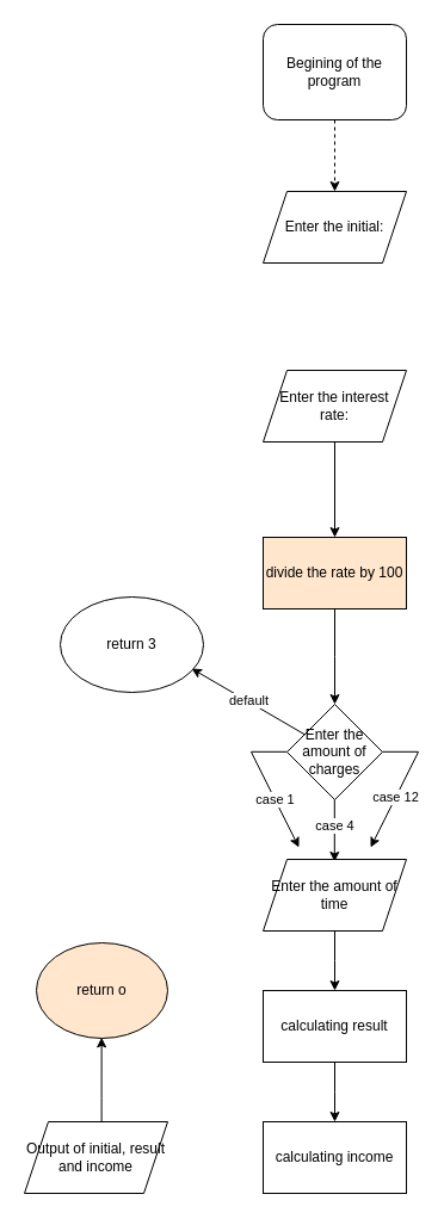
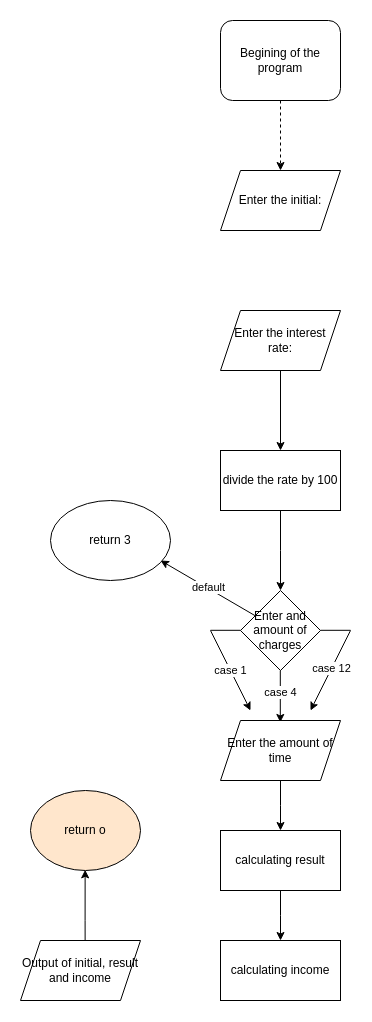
  <mxCell id="0" />
  <mxCell id="1" parent="0" />
  <mxCell id="2" value="" style="edgeStyle=orthogonalEdgeStyle;rounded=0;orthogonalLoop=1;jettySize=auto;html=1;dashed=1;" edge="1" parent="1" source="3" target="4"><mxGeometry relative="1" as="geometry" /></mxCell>
  <mxCell id="3" value="Begining of the program" style="whiteSpace=wrap;html=1;rounded=1;" vertex="1" parent="1"><mxGeometry x="220" y="20" width="120" height="80" as="geometry" /></mxCell>
- <mxCell id="4" value="Enter the initial:" style="shape=parallelogram;perimeter=parallelogramPerimeter;whiteSpace=wrap;html=1;fixedSize=1;" vertex="1" parent="1"><mxGeometry x="220" y="160" width="120" height="60" as="geometry" /></mxCell>
+ <mxCell id="4" value="Enter the initial:" style="shape=parallelogram;perimeter=parallelogramPerimeter;whiteSpace=wrap;html=1;fixedSize=1;" vertex="1" parent="1"><mxGeometry x="220" y="170" width="120" height="60" as="geometry" /></mxCell>
  <mxCell id="5" value="" style="edgeStyle=orthogonalEdgeStyle;rounded=0;orthogonalLoop=1;jettySize=auto;html=1;" edge="1" parent="1"><mxGeometry relative="1" as="geometry"><mxPoint x="240" y="370" as="sourcePoint" /><mxPoint x="280" y="450" as="targetPoint" /><Array as="points"><mxPoint x="280" y="370" /></Array></mxGeometry></mxCell>
  <mxCell id="6" value="Enter the interest rate:" style="shape=parallelogram;perimeter=parallelogramPerimeter;whiteSpace=wrap;html=1;fixedSize=1;" vertex="1" parent="1"><mxGeometry x="220" y="310" width="120" height="60" as="geometry" /></mxCell>
  <mxCell id="7" value="" style="edgeStyle=orthogonalEdgeStyle;rounded=0;orthogonalLoop=1;jettySize=auto;html=1;" edge="1" parent="1" source="8"><mxGeometry relative="1" as="geometry"><mxPoint x="280" y="590" as="targetPoint" /></mxGeometry></mxCell>
- <mxCell id="8" value="divide the rate by 100" style="whiteSpace=wrap;html=1;fillColor=#ffe6cc;" vertex="1" parent="1"><mxGeometry x="220" y="450" width="120" height="60" as="geometry" /></mxCell>
- <mxCell id="9" value="Enter the amount of charges" style="rhombus;whiteSpace=wrap;html=1;" vertex="1" parent="1"><mxGeometry x="240" y="590" width="80" height="80" as="geometry" /></mxCell>
+ <mxCell id="8" value="divide the rate by 100" style="whiteSpace=wrap;html=1;" vertex="1" parent="1"><mxGeometry x="220" y="450" width="120" height="60" as="geometry" /></mxCell>
+ <mxCell id="9" value="Enter and amount of charges" style="rhombus;whiteSpace=wrap;html=1;" vertex="1" parent="1"><mxGeometry x="240" y="590" width="80" height="80" as="geometry" /></mxCell>
  <mxCell id="10" value="" style="endArrow=classic;html=1;rounded=0;" edge="1" parent="1"><mxGeometry width="50" height="50" relative="1" as="geometry"><mxPoint x="279.8" y="670" as="sourcePoint" /><mxPoint x="279.8" y="721.959" as="targetPoint" /></mxGeometry></mxCell>
  <mxCell id="11" value="case 4" style="edgeLabel;html=1;align=center;verticalAlign=middle;resizable=0;points=[];" vertex="1" connectable="0" parent="10"><mxGeometry x="-0.176" relative="1" as="geometry"><mxPoint as="offset" /></mxGeometry></mxCell>
  <mxCell id="12" value="" style="endArrow=none;html=1;rounded=0;" edge="1" parent="1"><mxGeometry width="50" height="50" relative="1" as="geometry"><mxPoint x="240" y="629.8" as="sourcePoint" /><mxPoint x="210" y="629.8" as="targetPoint" /></mxGeometry></mxCell>
  <mxCell id="13" value="" style="endArrow=none;html=1;rounded=0;" edge="1" parent="1"><mxGeometry width="50" height="50" relative="1" as="geometry"><mxPoint x="350" y="629.8" as="sourcePoint" /><mxPoint x="320" y="629.8" as="targetPoint" /></mxGeometry></mxCell>
  <mxCell id="14" value="" style="endArrow=classic;html=1;rounded=0;" edge="1" parent="1"><mxGeometry width="50" height="50" relative="1" as="geometry"><mxPoint x="350" y="630" as="sourcePoint" /><mxPoint x="310" y="710" as="targetPoint" /></mxGeometry></mxCell>
  <mxCell id="15" value="case 12" style="edgeLabel;html=1;align=center;verticalAlign=middle;resizable=0;points=[];" vertex="1" connectable="0" parent="14"><mxGeometry x="-0.053" y="-1" relative="1" as="geometry"><mxPoint as="offset" /></mxGeometry></mxCell>
  <mxCell id="16" value="" style="endArrow=classic;html=1;rounded=0;" edge="1" parent="1"><mxGeometry width="50" height="50" relative="1" as="geometry"><mxPoint x="210" y="630" as="sourcePoint" /><mxPoint x="250" y="710" as="targetPoint" /></mxGeometry></mxCell>
  <mxCell id="17" value="case 1" style="edgeLabel;html=1;align=center;verticalAlign=middle;resizable=0;points=[];" vertex="1" connectable="0" parent="16"><mxGeometry x="-0.011" relative="1" as="geometry"><mxPoint as="offset" /></mxGeometry></mxCell>
  <mxCell id="18" value="" style="endArrow=classic;html=1;rounded=0;" edge="1" parent="1" source="9"><mxGeometry width="50" height="50" relative="1" as="geometry"><mxPoint x="240" y="580" as="sourcePoint" /><mxPoint x="160" y="560" as="targetPoint" /></mxGeometry></mxCell>
  <mxCell id="19" value="default" style="edgeLabel;html=1;align=center;verticalAlign=middle;resizable=0;points=[];" vertex="1" connectable="0" parent="18"><mxGeometry x="0.004" y="-1" relative="1" as="geometry"><mxPoint as="offset" /></mxGeometry></mxCell>
  <mxCell id="20" value="return 3" style="ellipse;whiteSpace=wrap;html=1;" vertex="1" parent="1"><mxGeometry x="50" y="500" width="120" height="80" as="geometry" /></mxCell>
  <mxCell id="21" value="" style="edgeStyle=orthogonalEdgeStyle;rounded=0;orthogonalLoop=1;jettySize=auto;html=1;" edge="1" parent="1" source="22"><mxGeometry relative="1" as="geometry"><mxPoint x="280" y="830" as="targetPoint" /></mxGeometry></mxCell>
  <mxCell id="22" value="Enter the amount of time" style="shape=parallelogram;perimeter=parallelogramPerimeter;whiteSpace=wrap;html=1;fixedSize=1;" vertex="1" parent="1"><mxGeometry x="220" y="720" width="120" height="60" as="geometry" /></mxCell>
  <mxCell id="23" value="" style="edgeStyle=orthogonalEdgeStyle;rounded=0;orthogonalLoop=1;jettySize=auto;html=1;" edge="1" parent="1" source="24"><mxGeometry relative="1" as="geometry"><mxPoint x="280" y="940" as="targetPoint" /></mxGeometry></mxCell>
  <mxCell id="24" value="calculating result" style="whiteSpace=wrap;html=1;" vertex="1" parent="1"><mxGeometry x="220" y="830" width="120" height="60" as="geometry" /></mxCell>
  <mxCell id="25" value="calculating income" style="whiteSpace=wrap;html=1;" vertex="1" parent="1"><mxGeometry x="220" y="940" width="120" height="60" as="geometry" /></mxCell>
  <mxCell id="26" value="" style="edgeStyle=orthogonalEdgeStyle;rounded=0;orthogonalLoop=1;jettySize=auto;html=1;" edge="1" parent="1"><mxGeometry relative="1" as="geometry"><mxPoint x="84.64" y="940" as="sourcePoint" /><mxPoint x="84.64" y="869.333" as="targetPoint" /><Array as="points"><mxPoint x="84.64" y="920" /><mxPoint x="84.64" y="920" /></Array></mxGeometry></mxCell>
  <mxCell id="27" value="Output of initial, result and income" style="shape=parallelogram;perimeter=parallelogramPerimeter;whiteSpace=wrap;html=1;fixedSize=1;" vertex="1" parent="1"><mxGeometry x="20" y="940" width="120" height="60" as="geometry" /></mxCell>
  <mxCell id="28" value="return o" style="ellipse;whiteSpace=wrap;html=1;fillColor=#ffe6cc;" vertex="1" parent="1"><mxGeometry x="30" y="790" width="110" height="80" as="geometry" /></mxCell>
